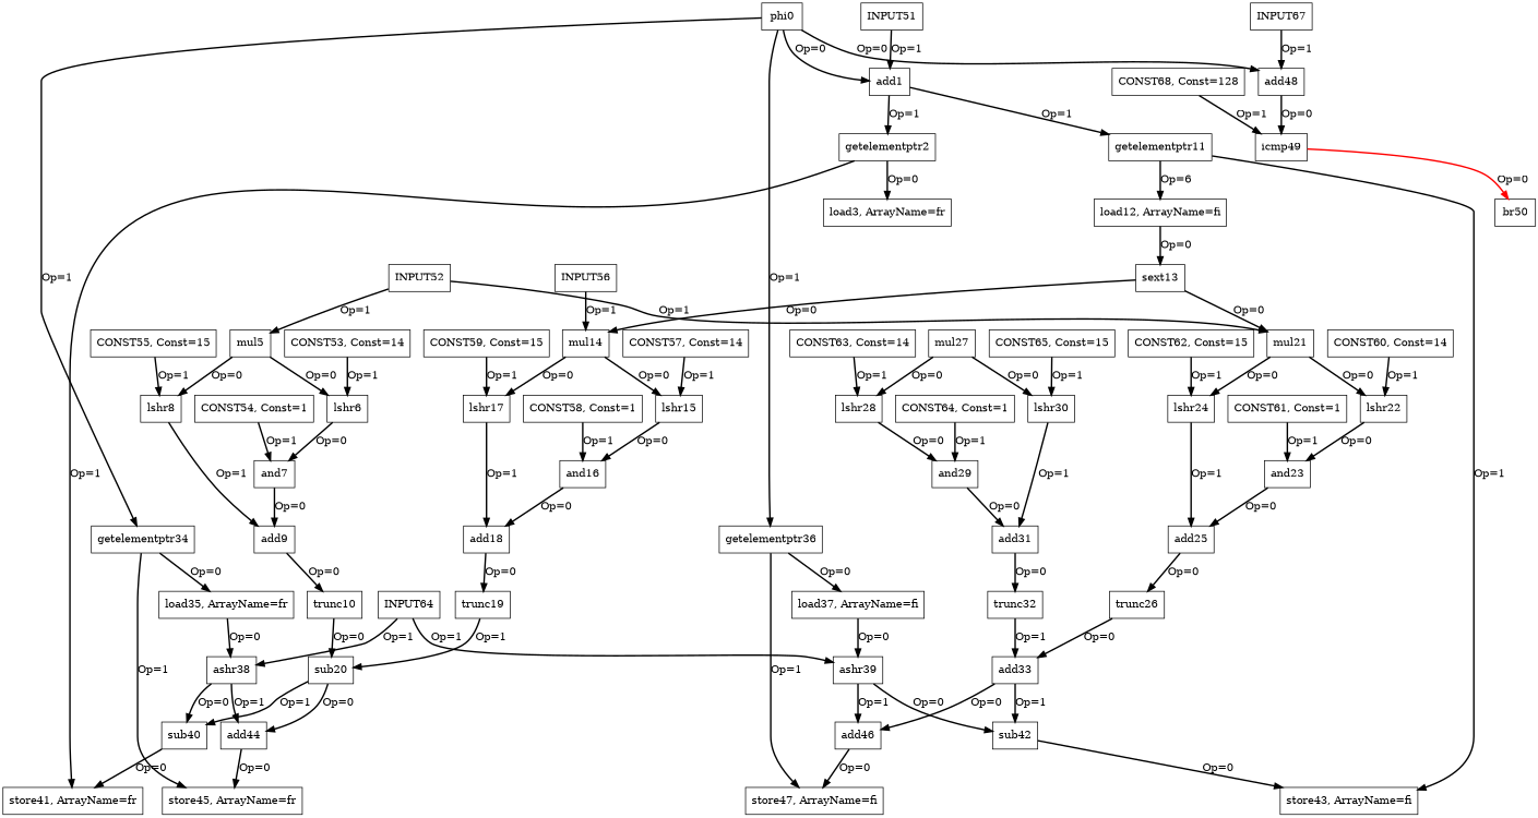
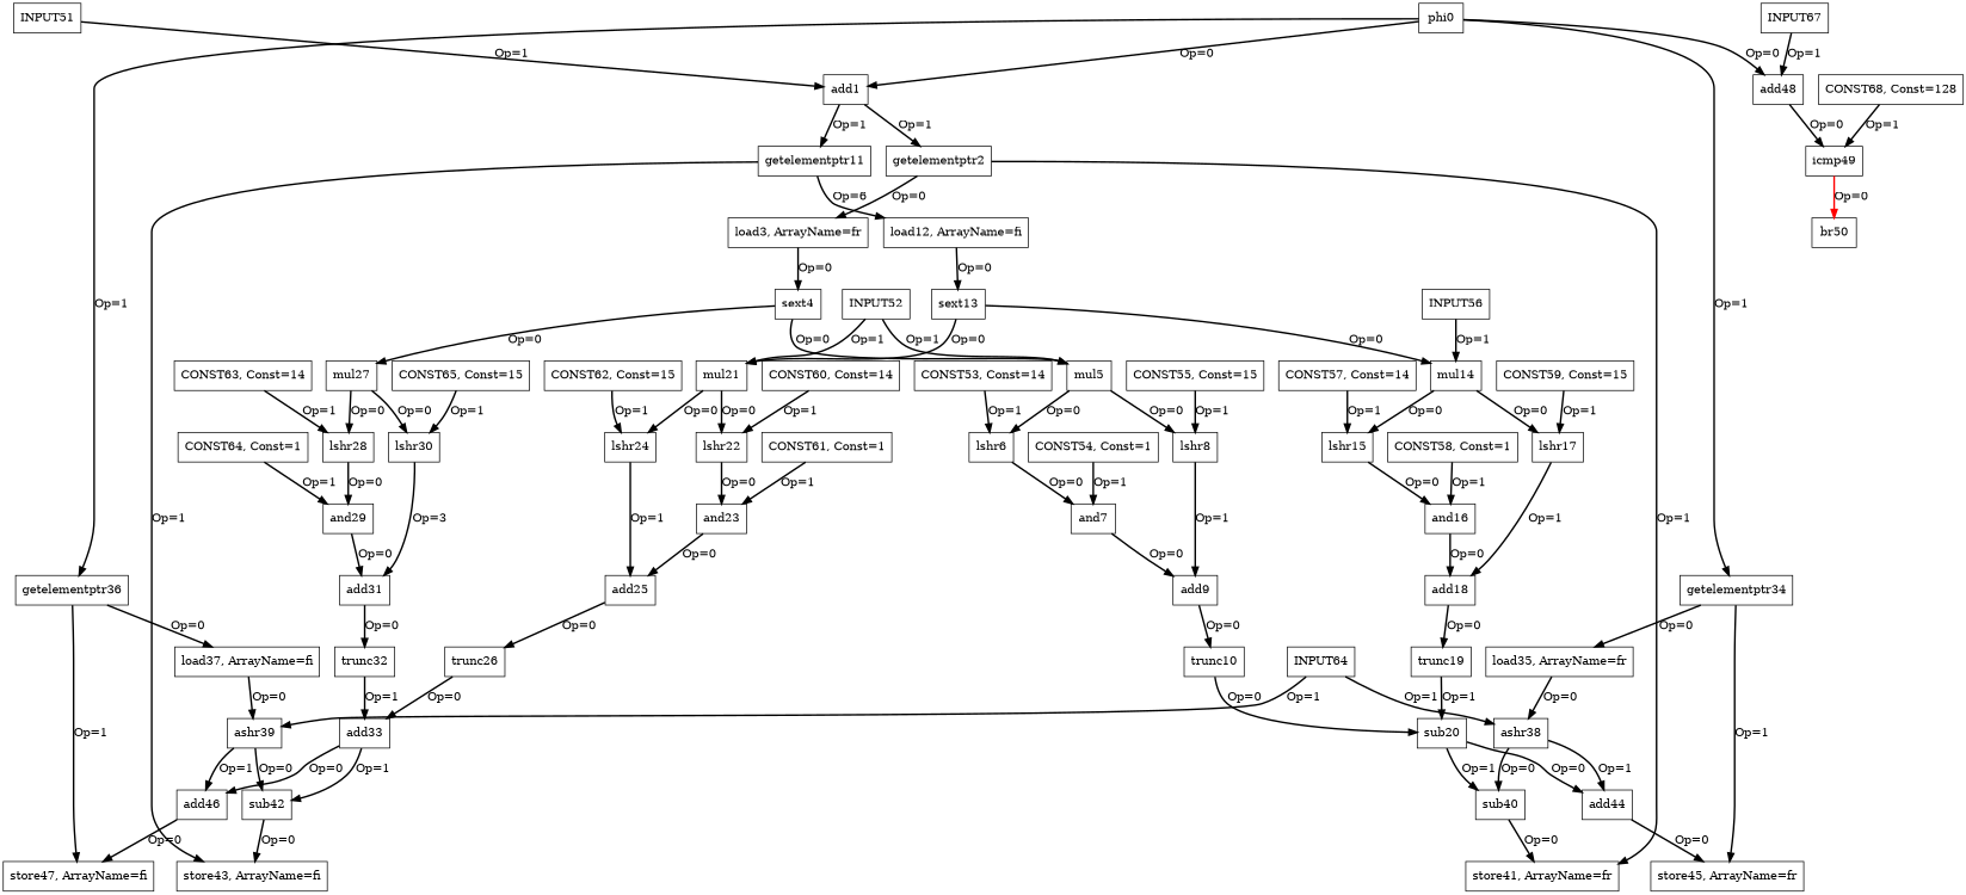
  digraph {
    node [color=black shape=box]
    edge [color=black style=bold]
    n1 [label=phi0]
    n2 [label=add1]
    n3 [label=getelementptr34]
    n4 [label=getelementptr36]
    n5 [label=add48]
    n6 [label=getelementptr2]
    n7 [label=getelementptr11]
    n8 [label="load35, ArrayName=fr"]
    n9 [label="store45, ArrayName=fr"]
    n10 [label="load37, ArrayName=fi"]
    n11 [label="store47, ArrayName=fi"]
    n12 [label=icmp49]
    n13 [label="load3, ArrayName=fr"]
    n14 [label="store41, ArrayName=fr"]
    n15 [label="load12, ArrayName=fi"]
    n16 [label="store43, ArrayName=fi"]
+   n17 [label=sext4]
    n18 [label=mul5]
    n19 [label=mul27]
    n20 [label=lshr6]
    n21 [label=lshr8]
    n22 [label=lshr28]
    n23 [label=lshr30]
    n24 [label=and7]
    n25 [label=add9]
    n26 [label=trunc10]
    n27 [label=sub20]
    n28 [label=sub40]
    n29 [label=add44]
    n30 [label=sext13]
    n31 [label=mul14]
    n32 [label=mul21]
    n33 [label=lshr15]
    n34 [label=lshr17]
    n35 [label=lshr22]
    n36 [label=lshr24]
    n37 [label=and16]
    n38 [label=add18]
    n39 [label=trunc19]
    n40 [label=and23]
    n41 [label=add25]
    n42 [label=trunc26]
    n43 [label=add33]
    n44 [label=sub42]
    n45 [label=add46]
    n46 [label=and29]
    n47 [label=add31]
    n48 [label=trunc32]
    n49 [label=ashr38]
    n50 [label=ashr39]
    n51 [label=br50]
    n52 [label=INPUT51]
    n53 [label=INPUT52]
    n54 [label="CONST53, Const=14"]
    n55 [label="CONST54, Const=1"]
    n56 [label="CONST55, Const=15"]
    n57 [label=INPUT56]
    n58 [label="CONST57, Const=14"]
    n59 [label="CONST58, Const=1"]
    n60 [label="CONST59, Const=15"]
    n61 [label="CONST60, Const=14"]
    n62 [label="CONST61, Const=1"]
    n63 [label="CONST62, Const=15"]
    n64 [label="CONST63, Const=14"]
    n65 [label="CONST64, Const=1"]
    n66 [label="CONST65, Const=15"]
    n67 [label=INPUT64]
    n68 [label=INPUT67]
    n69 [label="CONST68, Const=128"]
    n1 -> n2 [label="Op=0"]
    n1 -> n3 [label="Op=1"]
    n1 -> n4 [label="Op=1"]
    n1 -> n5 [label="Op=0"]
    n2 -> n6 [label="Op=1"]
    n2 -> n7 [label="Op=1"]
    n3 -> n8 [label="Op=0"]
    n3 -> n9 [label="Op=1"]
    n4 -> n10 [label="Op=0"]
    n4 -> n11 [label="Op=1"]
    n5 -> n12 [label="Op=0"]
    n6 -> n13 [label="Op=0"]
    n6 -> n14 [label="Op=1"]
    n7 -> n15 [label="Op=6"]
    n7 -> n16 [label="Op=1"]
    n8 -> n49 [label="Op=0"]
    n10 -> n50 [label="Op=0"]
    n12 -> n51 [color=red label="Op=0"]
+   n13 -> n17 [label="Op=0"]
    n15 -> n30 [label="Op=0"]
+   n17 -> n18 [label="Op=0"]
+   n17 -> n19 [label="Op=0"]
    n18 -> n20 [label="Op=0"]
    n18 -> n21 [label="Op=0"]
    n19 -> n22 [label="Op=0"]
    n19 -> n23 [label="Op=0"]
    n20 -> n24 [label="Op=0"]
    n21 -> n25 [label="Op=1"]
    n22 -> n46 [label="Op=0"]
-   n23 -> n47 [label="Op=1"]
+   n23 -> n47 [label="Op=3"]
    n24 -> n25 [label="Op=0"]
    n25 -> n26 [label="Op=0"]
    n26 -> n27 [label="Op=0"]
    n27 -> n28 [label="Op=1"]
    n27 -> n29 [label="Op=0"]
    n28 -> n14 [label="Op=0"]
    n29 -> n9 [label="Op=0"]
    n30 -> n31 [label="Op=0"]
    n30 -> n32 [label="Op=0"]
    n31 -> n33 [label="Op=0"]
    n31 -> n34 [label="Op=0"]
    n32 -> n35 [label="Op=0"]
    n32 -> n36 [label="Op=0"]
    n33 -> n37 [label="Op=0"]
    n34 -> n38 [label="Op=1"]
    n35 -> n40 [label="Op=0"]
    n36 -> n41 [label="Op=1"]
    n37 -> n38 [label="Op=0"]
    n38 -> n39 [label="Op=0"]
    n39 -> n27 [label="Op=1"]
    n40 -> n41 [label="Op=0"]
    n41 -> n42 [label="Op=0"]
    n42 -> n43 [label="Op=0"]
    n43 -> n44 [label="Op=1"]
    n43 -> n45 [label="Op=0"]
    n44 -> n16 [label="Op=0"]
    n45 -> n11 [label="Op=0"]
    n46 -> n47 [label="Op=0"]
    n47 -> n48 [label="Op=0"]
    n48 -> n43 [label="Op=1"]
    n49 -> n28 [label="Op=0"]
    n49 -> n29 [label="Op=1"]
    n50 -> n44 [label="Op=0"]
    n50 -> n45 [label="Op=1"]
    n52 -> n2 [label="Op=1"]
    n53 -> n18 [label="Op=1"]
    n53 -> n32 [label="Op=1"]
    n54 -> n20 [label="Op=1"]
    n55 -> n24 [label="Op=1"]
    n56 -> n21 [label="Op=1"]
    n57 -> n31 [label="Op=1"]
    n58 -> n33 [label="Op=1"]
    n59 -> n37 [label="Op=1"]
    n60 -> n34 [label="Op=1"]
    n61 -> n35 [label="Op=1"]
    n62 -> n40 [label="Op=1"]
    n63 -> n36 [label="Op=1"]
    n64 -> n22 [label="Op=1"]
    n65 -> n46 [label="Op=1"]
    n66 -> n23 [label="Op=1"]
    n67 -> n49 [label="Op=1"]
    n67 -> n50 [label="Op=1"]
    n68 -> n5 [label="Op=1"]
    n69 -> n12 [label="Op=1"]
  }
